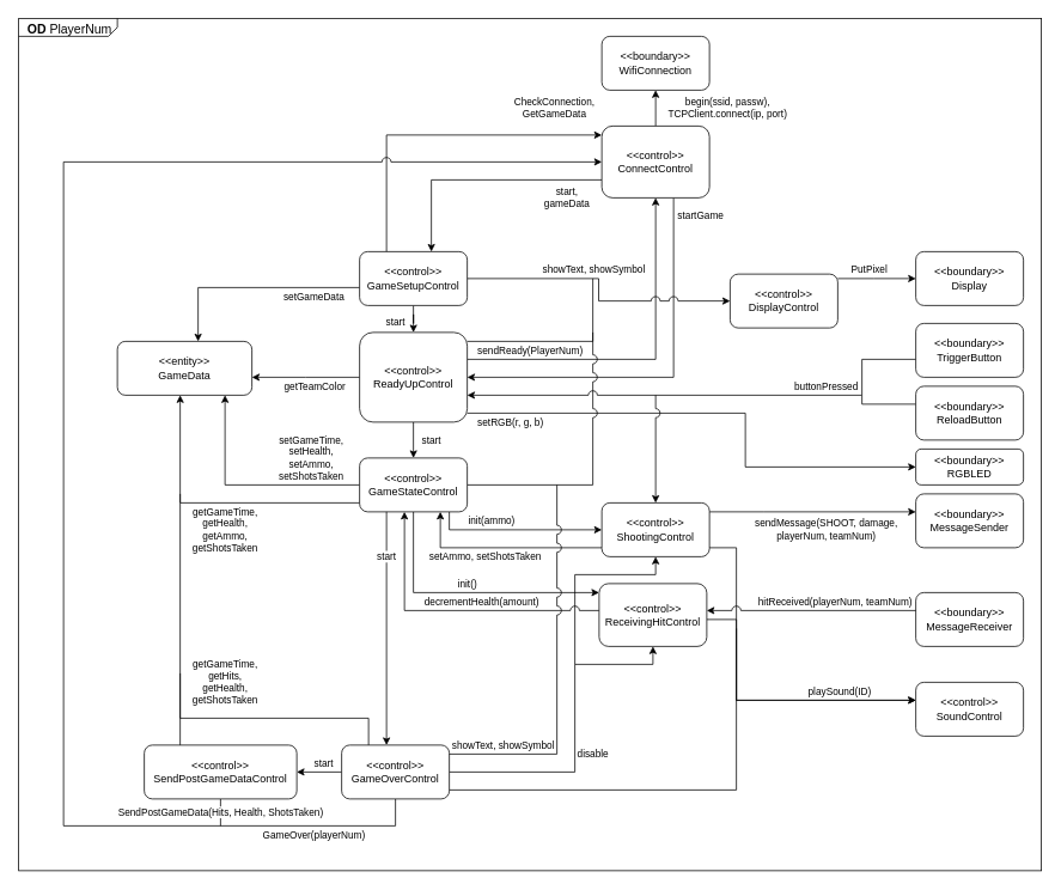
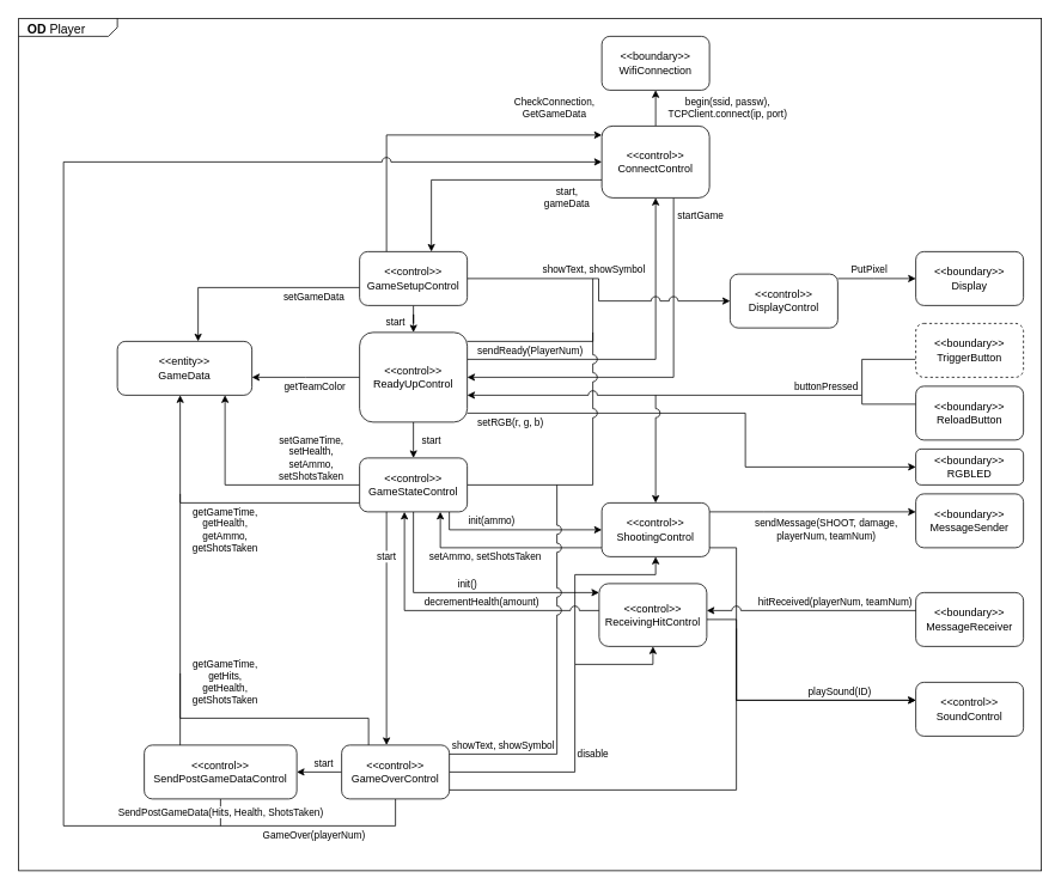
  <mxCell id="0" />
  <mxCell id="1" parent="0" />
- <mxCell id="2" value="&lt;p style=&quot;margin: 4px 0px 0px 10px; text-align: left; font-size: 14px;&quot;&gt;&lt;b&gt;OD&lt;/b&gt;&amp;nbsp;PlayerNum&lt;/p&gt;" style="html=1;shape=mxgraph.sysml.package;html=1;overflow=fill;whiteSpace=wrap;labelX=110.67;" parent="1" vertex="1"><mxGeometry x="20" y="20" width="1140" height="950" as="geometry" /></mxCell>
+ <mxCell id="2" value="&lt;p style=&quot;margin: 4px 0px 0px 10px; text-align: left; font-size: 14px;&quot;&gt;&lt;b&gt;OD&lt;/b&gt;&amp;nbsp;Player&lt;/p&gt;" style="html=1;shape=mxgraph.sysml.package;html=1;overflow=fill;whiteSpace=wrap;labelX=110.67;" parent="1" vertex="1"><mxGeometry x="20" y="20" width="1140" height="950" as="geometry" /></mxCell>
  <mxCell id="3" value="sendReady(PlayerNum)" style="edgeStyle=orthogonalEdgeStyle;rounded=0;orthogonalLoop=1;jettySize=auto;html=1;" parent="1" source="16" target="7" edge="1"><mxGeometry x="-0.641" y="10" relative="1" as="geometry"><Array as="points"><mxPoint x="730" y="400" /></Array><mxPoint as="offset" /></mxGeometry></mxCell>
  <mxCell id="4" value="start,&lt;br&gt;gameData" style="edgeStyle=orthogonalEdgeStyle;rounded=0;orthogonalLoop=1;jettySize=auto;html=1;" parent="1" source="7" target="12" edge="1"><mxGeometry x="-0.714" y="20" relative="1" as="geometry"><Array as="points"><mxPoint x="480" y="200" /></Array><mxPoint as="offset" /></mxGeometry></mxCell>
  <mxCell id="5" value="begin(ssid, passw),&lt;br&gt;TCPClient.connect(ip, port)" style="edgeStyle=orthogonalEdgeStyle;rounded=0;orthogonalLoop=1;jettySize=auto;html=1;" parent="1" source="7" target="48" edge="1"><mxGeometry y="-80" relative="1" as="geometry"><mxPoint as="offset" /></mxGeometry></mxCell>
  <mxCell id="6" value="startGame" style="edgeStyle=orthogonalEdgeStyle;rounded=0;orthogonalLoop=1;jettySize=auto;html=1;jumpStyle=none;" parent="1" source="7" target="16" edge="1"><mxGeometry x="-0.907" y="30" relative="1" as="geometry"><Array as="points"><mxPoint x="750" y="420" /></Array><mxPoint as="offset" /></mxGeometry></mxCell>
  <mxCell id="7" value="&amp;lt;&amp;lt;control&amp;gt;&amp;gt;&lt;br&gt;ConnectControl" style="rounded=1;whiteSpace=wrap;html=1;" parent="1" vertex="1"><mxGeometry x="670" y="140" width="120" height="80" as="geometry" /></mxCell>
  <mxCell id="8" value="CheckConnection,&lt;br&gt;GetGameData" style="edgeStyle=orthogonalEdgeStyle;rounded=0;orthogonalLoop=1;jettySize=auto;html=1;" parent="1" source="12" target="7" edge="1"><mxGeometry x="0.714" y="30" relative="1" as="geometry"><Array as="points"><mxPoint x="430" y="150" /></Array><mxPoint as="offset" /></mxGeometry></mxCell>
  <mxCell id="9" value="showText, showSymbol" style="edgeStyle=orthogonalEdgeStyle;rounded=0;orthogonalLoop=1;jettySize=auto;html=1;jumpStyle=arc;jumpSize=10;" parent="1" source="12" target="46" edge="1"><mxGeometry x="-0.113" y="10" relative="1" as="geometry"><mxPoint as="offset" /></mxGeometry></mxCell>
  <mxCell id="10" value="setGameData" style="edgeStyle=orthogonalEdgeStyle;rounded=0;orthogonalLoop=1;jettySize=auto;html=1;" parent="1" source="12" target="39" edge="1"><mxGeometry x="-0.579" y="10" relative="1" as="geometry"><Array as="points"><mxPoint x="220" y="320" /></Array><mxPoint as="offset" /></mxGeometry></mxCell>
  <mxCell id="11" value="start" style="edgeStyle=orthogonalEdgeStyle;rounded=0;orthogonalLoop=1;jettySize=auto;html=1;" parent="1" source="12" target="16" edge="1"><mxGeometry x="-0.143" y="20" relative="1" as="geometry"><mxPoint as="offset" /></mxGeometry></mxCell>
  <mxCell id="12" value="&amp;lt;&amp;lt;control&amp;gt;&amp;gt;&lt;br&gt;GameSetupControl" style="rounded=1;whiteSpace=wrap;html=1;" parent="1" vertex="1"><mxGeometry x="400" y="280" width="120" height="60" as="geometry" /></mxCell>
  <mxCell id="13" value="setRGB(r, g, b)" style="edgeStyle=orthogonalEdgeStyle;rounded=0;orthogonalLoop=1;jettySize=auto;html=1;jumpStyle=none;" parent="1" source="16" target="49" edge="1"><mxGeometry x="-0.829" y="-10" relative="1" as="geometry"><Array as="points"><mxPoint x="830" y="460" /><mxPoint x="830" y="520" /></Array><mxPoint as="offset" /></mxGeometry></mxCell>
  <mxCell id="14" value="getTeamColor" style="edgeStyle=orthogonalEdgeStyle;rounded=0;orthogonalLoop=1;jettySize=auto;html=1;" parent="1" source="16" target="39" edge="1"><mxGeometry x="-0.167" y="10" relative="1" as="geometry"><Array as="points"><mxPoint x="340" y="420" /><mxPoint x="340" y="420" /></Array><mxPoint as="offset" /></mxGeometry></mxCell>
  <mxCell id="15" value="start" style="edgeStyle=orthogonalEdgeStyle;rounded=0;orthogonalLoop=1;jettySize=auto;html=1;" parent="1" source="16" target="22" edge="1"><mxGeometry y="20" relative="1" as="geometry"><mxPoint x="460" y="520" as="targetPoint" /><mxPoint as="offset" /></mxGeometry></mxCell>
  <mxCell id="16" value="&amp;lt;&amp;lt;control&amp;gt;&amp;gt;&lt;br&gt;ReadyUpControl&lt;br&gt;" style="rounded=1;whiteSpace=wrap;html=1;" parent="1" vertex="1"><mxGeometry x="400" y="370" width="120" height="100" as="geometry" /></mxCell>
  <mxCell id="17" value="setGameTime,&lt;br&gt;setHealth,&lt;br&gt;setAmmo,&lt;br&gt;setShotsTaken" style="edgeStyle=orthogonalEdgeStyle;rounded=0;orthogonalLoop=1;jettySize=auto;html=1;" parent="1" source="22" target="39" edge="1"><mxGeometry x="-0.565" y="-30" relative="1" as="geometry"><Array as="points"><mxPoint x="250" y="540" /></Array><mxPoint as="offset" /></mxGeometry></mxCell>
  <mxCell id="18" style="edgeStyle=orthogonalEdgeStyle;rounded=0;orthogonalLoop=1;jettySize=auto;html=1;endArrow=none;endFill=0;jumpStyle=arc;jumpSize=10;" parent="1" source="22" edge="1"><mxGeometry relative="1" as="geometry"><mxPoint x="660" y="310" as="targetPoint" /><Array as="points"><mxPoint x="660" y="540" /></Array></mxGeometry></mxCell>
  <mxCell id="19" value="init(ammo)" style="edgeStyle=orthogonalEdgeStyle;rounded=0;orthogonalLoop=1;jettySize=auto;html=1;" parent="1" source="22" target="26" edge="1"><mxGeometry x="-0.3" y="10" relative="1" as="geometry"><Array as="points"><mxPoint x="500" y="590" /></Array><mxPoint as="offset" /></mxGeometry></mxCell>
  <mxCell id="20" style="edgeStyle=orthogonalEdgeStyle;rounded=0;orthogonalLoop=1;jettySize=auto;html=1;endArrow=none;endFill=0;" parent="1" source="22" edge="1"><mxGeometry relative="1" as="geometry"><mxPoint x="200" y="550" as="targetPoint" /><Array as="points"><mxPoint x="200" y="560" /></Array></mxGeometry></mxCell>
  <mxCell id="21" value="init()" style="edgeStyle=orthogonalEdgeStyle;rounded=0;orthogonalLoop=1;jettySize=auto;html=1;" parent="1" source="22" target="29" edge="1"><mxGeometry x="0.01" y="10" relative="1" as="geometry"><Array as="points"><mxPoint x="460" y="660" /></Array><mxPoint as="offset" /></mxGeometry></mxCell>
  <mxCell id="22" value="&amp;lt;&amp;lt;control&amp;gt;&amp;gt;&lt;br&gt;GameStateControl" style="rounded=1;whiteSpace=wrap;html=1;" parent="1" vertex="1"><mxGeometry x="400" y="510" width="120" height="60" as="geometry" /></mxCell>
  <mxCell id="23" value="setAmmo, setShotsTaken" style="edgeStyle=orthogonalEdgeStyle;rounded=0;orthogonalLoop=1;jettySize=auto;html=1;" parent="1" source="26" target="22" edge="1"><mxGeometry x="0.182" y="10" relative="1" as="geometry"><Array as="points"><mxPoint x="490" y="610" /></Array><mxPoint as="offset" /></mxGeometry></mxCell>
  <mxCell id="24" value="sendMessage(SHOOT, damage, &lt;br&gt;playerNum, teamNum)" style="edgeStyle=orthogonalEdgeStyle;rounded=0;orthogonalLoop=1;jettySize=auto;html=1;" parent="1" source="26" target="54" edge="1"><mxGeometry x="0.13" y="-20" relative="1" as="geometry"><Array as="points"><mxPoint x="850" y="570" /><mxPoint x="850" y="570" /></Array><mxPoint as="offset" /></mxGeometry></mxCell>
  <mxCell id="25" style="edgeStyle=orthogonalEdgeStyle;rounded=0;orthogonalLoop=1;jettySize=auto;html=1;endArrow=none;endFill=0;startArrow=classic;startFill=1;" parent="1" source="26" edge="1"><mxGeometry relative="1" as="geometry"><mxPoint x="640" y="740" as="targetPoint" /><Array as="points"><mxPoint x="730" y="640" /><mxPoint x="640" y="640" /></Array></mxGeometry></mxCell>
  <mxCell id="26" value="&amp;lt;&amp;lt;control&amp;gt;&amp;gt;&lt;br&gt;ShootingControl" style="rounded=1;whiteSpace=wrap;html=1;" parent="1" vertex="1"><mxGeometry x="670" y="560" width="120" height="60" as="geometry" /></mxCell>
  <mxCell id="27" value="playSound(ID)" style="edgeStyle=orthogonalEdgeStyle;rounded=0;orthogonalLoop=1;jettySize=auto;html=1;" parent="1" source="29" target="47" edge="1"><mxGeometry x="0.474" y="10" relative="1" as="geometry"><Array as="points"><mxPoint x="820" y="690" /><mxPoint x="820" y="780" /></Array><mxPoint as="offset" /></mxGeometry></mxCell>
  <mxCell id="28" value="decrementHealth(amount)" style="edgeStyle=orthogonalEdgeStyle;rounded=0;orthogonalLoop=1;jettySize=auto;html=1;jumpStyle=arc;jumpSize=10;" parent="1" source="29" target="22" edge="1"><mxGeometry x="-0.199" y="-10" relative="1" as="geometry"><Array as="points"><mxPoint x="450" y="680" /></Array><mxPoint as="offset" /></mxGeometry></mxCell>
  <mxCell id="29" value="&amp;lt;&amp;lt;control&amp;gt;&amp;gt;&lt;br&gt;ReceivingHitControl" style="rounded=1;whiteSpace=wrap;html=1;" parent="1" vertex="1"><mxGeometry x="667" y="650" width="120" height="70" as="geometry" /></mxCell>
  <mxCell id="30" style="edgeStyle=orthogonalEdgeStyle;rounded=0;orthogonalLoop=1;jettySize=auto;html=1;endArrow=none;endFill=0;" parent="1" source="35" edge="1"><mxGeometry relative="1" as="geometry"><mxPoint x="820" y="700" as="targetPoint" /><Array as="points"><mxPoint x="820" y="880" /></Array></mxGeometry></mxCell>
  <mxCell id="31" value="GameOver(playerNum)" style="edgeStyle=orthogonalEdgeStyle;rounded=0;orthogonalLoop=1;jettySize=auto;html=1;jumpStyle=arc;jumpSize=10;" parent="1" source="35" target="7" edge="1"><mxGeometry x="-0.861" y="10" relative="1" as="geometry"><Array as="points"><mxPoint x="440" y="920" /><mxPoint x="70" y="920" /><mxPoint x="70" y="180" /></Array><mxPoint as="offset" /></mxGeometry></mxCell>
  <mxCell id="32" value="disable" style="edgeStyle=orthogonalEdgeStyle;rounded=0;orthogonalLoop=1;jettySize=auto;html=1;" parent="1" source="35" target="29" edge="1"><mxGeometry x="-0.128" y="-20" relative="1" as="geometry"><Array as="points"><mxPoint x="640" y="860" /><mxPoint x="640" y="740" /><mxPoint x="727" y="740" /></Array><mxPoint as="offset" /></mxGeometry></mxCell>
  <mxCell id="33" value="getGameTime,&lt;br&gt;getHits,&lt;br&gt;getHealth,&lt;br&gt;getShotsTaken" style="edgeStyle=orthogonalEdgeStyle;rounded=0;orthogonalLoop=1;jettySize=auto;html=1;endArrow=none;endFill=0;" parent="1" source="35" edge="1"><mxGeometry x="0.31" y="-40" relative="1" as="geometry"><mxPoint x="200" y="750" as="targetPoint" /><Array as="points"><mxPoint x="410" y="800" /><mxPoint x="200" y="800" /></Array><mxPoint as="offset" /></mxGeometry></mxCell>
  <mxCell id="34" value="start" style="edgeStyle=orthogonalEdgeStyle;rounded=0;orthogonalLoop=1;jettySize=auto;html=1;" parent="1" source="35" target="38" edge="1"><mxGeometry x="-0.2" y="-10" relative="1" as="geometry"><mxPoint as="offset" /></mxGeometry></mxCell>
  <mxCell id="35" value="&amp;lt;&amp;lt;control&amp;gt;&amp;gt;&lt;br&gt;GameOverControl" style="rounded=1;whiteSpace=wrap;html=1;" parent="1" vertex="1"><mxGeometry x="380" y="830" width="120" height="60" as="geometry" /></mxCell>
  <mxCell id="36" value="getGameTime,&lt;br&gt;getHealth,&lt;br style=&quot;border-color: var(--border-color);&quot;&gt;getAmmo,&lt;br style=&quot;border-color: var(--border-color);&quot;&gt;getShotsTaken" style="edgeStyle=orthogonalEdgeStyle;rounded=0;orthogonalLoop=1;jettySize=auto;html=1;" parent="1" source="38" target="39" edge="1"><mxGeometry x="0.231" y="-50" relative="1" as="geometry"><Array as="points"><mxPoint x="200" y="560" /><mxPoint x="200" y="560" /></Array><mxPoint as="offset" /></mxGeometry></mxCell>
  <mxCell id="37" value="SendPostGameData(Hits, Health, ShotsTaken)" style="edgeStyle=orthogonalEdgeStyle;rounded=0;orthogonalLoop=1;jettySize=auto;html=1;endArrow=none;endFill=0;" parent="1" source="38" edge="1"><mxGeometry relative="1" as="geometry"><mxPoint x="245" y="920" as="targetPoint" /></mxGeometry></mxCell>
  <mxCell id="38" value="&amp;lt;&amp;lt;control&amp;gt;&amp;gt;&lt;br&gt;SendPostGameDataControl" style="rounded=1;whiteSpace=wrap;html=1;" parent="1" vertex="1"><mxGeometry x="160" y="830" width="170" height="60" as="geometry" /></mxCell>
  <mxCell id="39" value="&amp;lt;&amp;lt;entity&amp;gt;&amp;gt;&lt;br&gt;GameData" style="rounded=1;whiteSpace=wrap;html=1;" parent="1" vertex="1"><mxGeometry x="130" y="380" width="150" height="60" as="geometry" /></mxCell>
  <mxCell id="40" value="&amp;lt;&amp;lt;boundary&amp;gt;&amp;gt;&lt;br&gt;Display" style="rounded=1;whiteSpace=wrap;html=1;" parent="1" vertex="1"><mxGeometry x="1020" y="280" width="120" height="60" as="geometry" /></mxCell>
  <mxCell id="41" value="buttonPressed" style="edgeStyle=orthogonalEdgeStyle;rounded=0;orthogonalLoop=1;jettySize=auto;html=1;jumpStyle=arc;jumpSize=10;" parent="1" source="42" target="16" edge="1"><mxGeometry x="-0.481" y="-10" relative="1" as="geometry"><Array as="points"><mxPoint x="960" y="400" /><mxPoint x="960" y="440" /></Array><mxPoint as="offset" /></mxGeometry></mxCell>
- <mxCell id="42" value="&amp;lt;&amp;lt;boundary&amp;gt;&amp;gt;&lt;br&gt;TriggerButton" style="rounded=1;whiteSpace=wrap;html=1;" parent="1" vertex="1"><mxGeometry x="1020" y="360" width="120" height="60" as="geometry" /></mxCell>
+ <mxCell id="42" value="&amp;lt;&amp;lt;boundary&amp;gt;&amp;gt;&lt;br&gt;TriggerButton" style="rounded=1;whiteSpace=wrap;html=1;dashed=1;" parent="1" vertex="1"><mxGeometry x="1020" y="360" width="120" height="60" as="geometry" /></mxCell>
  <mxCell id="43" style="edgeStyle=orthogonalEdgeStyle;rounded=0;orthogonalLoop=1;jettySize=auto;html=1;endArrow=none;endFill=0;" parent="1" source="44" edge="1"><mxGeometry relative="1" as="geometry"><mxPoint x="960" y="440" as="targetPoint" /><Array as="points"><mxPoint x="960" y="450" /></Array></mxGeometry></mxCell>
  <mxCell id="44" value="&amp;lt;&amp;lt;boundary&amp;gt;&amp;gt;&lt;br&gt;ReloadButton" style="rounded=1;whiteSpace=wrap;html=1;" parent="1" vertex="1"><mxGeometry x="1020" y="430" width="120" height="60" as="geometry" /></mxCell>
  <mxCell id="45" value="PutPixel" style="edgeStyle=orthogonalEdgeStyle;rounded=0;orthogonalLoop=1;jettySize=auto;html=1;" parent="1" source="46" target="40" edge="1"><mxGeometry x="-0.2" y="10" relative="1" as="geometry"><Array as="points"><mxPoint x="973" y="310" /><mxPoint x="973" y="310" /></Array><mxPoint as="offset" /></mxGeometry></mxCell>
  <mxCell id="46" value="&amp;lt;&amp;lt;control&amp;gt;&amp;gt;&lt;br&gt;DisplayControl" style="rounded=1;whiteSpace=wrap;html=1;" parent="1" vertex="1"><mxGeometry x="813" y="305" width="120" height="60" as="geometry" /></mxCell>
  <mxCell id="47" value="&amp;lt;&amp;lt;control&amp;gt;&amp;gt;&lt;br&gt;SoundControl" style="rounded=1;whiteSpace=wrap;html=1;" parent="1" vertex="1"><mxGeometry x="1020" y="760" width="120" height="60" as="geometry" /></mxCell>
  <mxCell id="48" value="&amp;lt;&amp;lt;boundary&amp;gt;&amp;gt;&lt;br&gt;WifiConnection" style="rounded=1;whiteSpace=wrap;html=1;" parent="1" vertex="1"><mxGeometry x="670" y="40" width="120" height="60" as="geometry" /></mxCell>
  <mxCell id="49" value="&amp;lt;&amp;lt;boundary&amp;gt;&amp;gt;&lt;br&gt;RGBLED" style="rounded=1;whiteSpace=wrap;html=1;" parent="1" vertex="1"><mxGeometry x="1020" y="500" width="120" height="40" as="geometry" /></mxCell>
  <mxCell id="50" value="&amp;lt;&amp;lt;boundary&amp;gt;&amp;gt;&lt;br&gt;MessageReceiver" style="rounded=1;whiteSpace=wrap;html=1;" parent="1" vertex="1"><mxGeometry x="1020" y="660" width="120" height="60" as="geometry" /></mxCell>
  <mxCell id="51" style="rounded=0;orthogonalLoop=1;jettySize=auto;html=1;strokeWidth=1;endArrow=none;endFill=0;targetPerimeterSpacing=0;sourcePerimeterSpacing=0;jumpStyle=arc;jumpSize=10;startArrow=classic;startFill=1;" parent="1" source="26" edge="1"><mxGeometry relative="1" as="geometry"><mxPoint x="730" y="440" as="targetPoint" /></mxGeometry></mxCell>
  <mxCell id="52" style="edgeStyle=orthogonalEdgeStyle;rounded=0;orthogonalLoop=1;jettySize=auto;html=1;" parent="1" source="26" target="47" edge="1"><mxGeometry relative="1" as="geometry"><Array as="points"><mxPoint x="820" y="610" /><mxPoint x="820" y="780" /></Array></mxGeometry></mxCell>
  <mxCell id="53" value="hitReceived(playerNum, teamNum)" style="edgeStyle=orthogonalEdgeStyle;rounded=0;orthogonalLoop=1;jettySize=auto;html=1;jumpStyle=arc;jumpSize=10;" parent="1" source="50" target="29" edge="1"><mxGeometry x="-0.228" y="-10" relative="1" as="geometry"><Array as="points"><mxPoint x="960" y="680" /><mxPoint x="960" y="680" /></Array><mxPoint as="offset" /></mxGeometry></mxCell>
  <mxCell id="54" value="&amp;lt;&amp;lt;boundary&amp;gt;&amp;gt;&lt;br&gt;MessageSender" style="rounded=1;whiteSpace=wrap;html=1;" parent="1" vertex="1"><mxGeometry x="1020" y="550" width="120" height="60" as="geometry" /></mxCell>
  <mxCell id="55" value="start" style="edgeStyle=orthogonalEdgeStyle;rounded=0;orthogonalLoop=1;jettySize=auto;html=1;jumpStyle=arc;jumpSize=10;" parent="1" edge="1"><mxGeometry x="-0.615" relative="1" as="geometry"><mxPoint x="430" y="570" as="sourcePoint" /><mxPoint x="430" y="830" as="targetPoint" /><Array as="points"><mxPoint x="430" y="790" /><mxPoint x="430" y="790" /></Array><mxPoint as="offset" /></mxGeometry></mxCell>
  <mxCell id="56" value="showText, showSymbol" style="edgeStyle=orthogonalEdgeStyle;rounded=0;orthogonalLoop=1;jettySize=auto;html=1;jumpStyle=arc;jumpSize=10;endArrow=none;endFill=0;" parent="1" source="35" edge="1"><mxGeometry x="-0.714" y="10" relative="1" as="geometry"><mxPoint x="620" y="540" as="targetPoint" /><Array as="points"><mxPoint x="620" y="840" /><mxPoint x="620" y="540" /></Array><mxPoint as="offset" /></mxGeometry></mxCell>
  <mxCell id="57" style="edgeStyle=orthogonalEdgeStyle;rounded=0;orthogonalLoop=1;jettySize=auto;html=1;endArrow=none;endFill=0;" parent="1" source="16" edge="1"><mxGeometry relative="1" as="geometry"><mxPoint x="660" y="370" as="targetPoint" /><Array as="points"><mxPoint x="660" y="380" /></Array></mxGeometry></mxCell>
